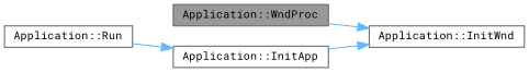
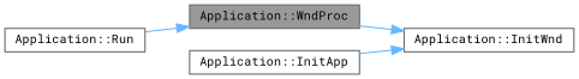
  digraph {
    fontname="Roboto Mono"
    rankdir=RL
    node [color=grey40 fillcolor=white fontname="Roboto Mono" fontsize=10 shape=box style=filled]
    edge [color=steelblue1 dir=back fontname="Roboto Mono" fontsize=10 labelfontname=Helvetica labelfontsize=10 style=solid]
    n1 [color=gray40 fillcolor=grey60 fontcolor=black height=0.2 label="Application::WndProc" width=0.4]
    n2 [height=0.2 label="Application::InitWnd" width=0.4]
    n3 [height=0.2 label="Application::InitApp" width=0.4]
    n4 [height=0.2 label="Application::Run" width=0.4]
    n2 -> n1
    n2 -> n3
-   n3 -> n4
+   n1 -> n4
  }
